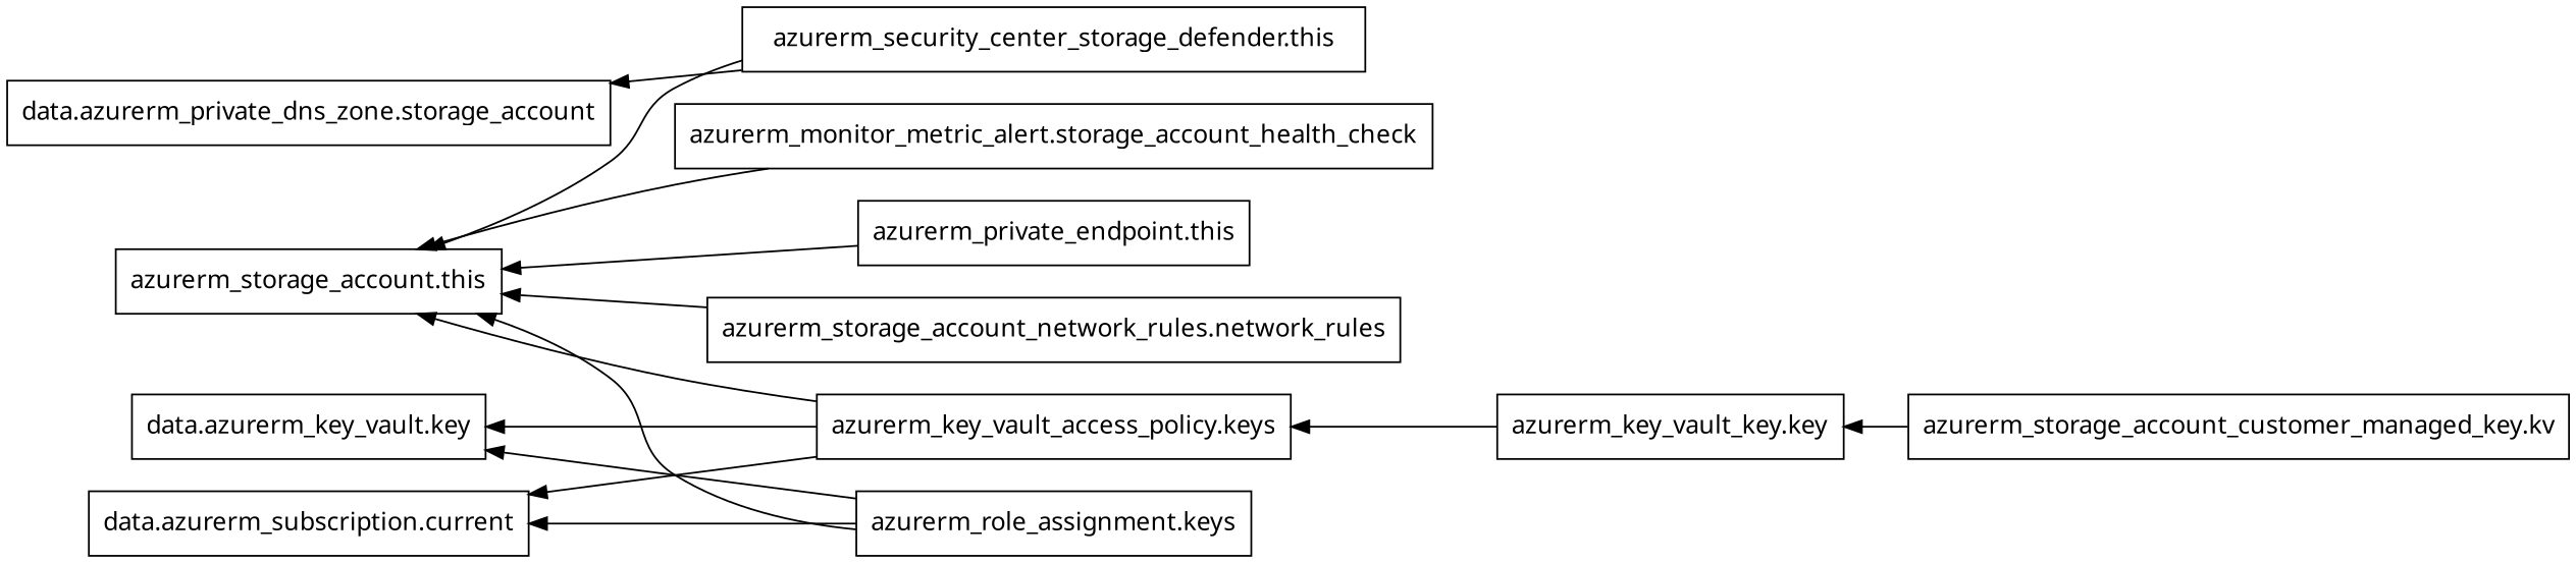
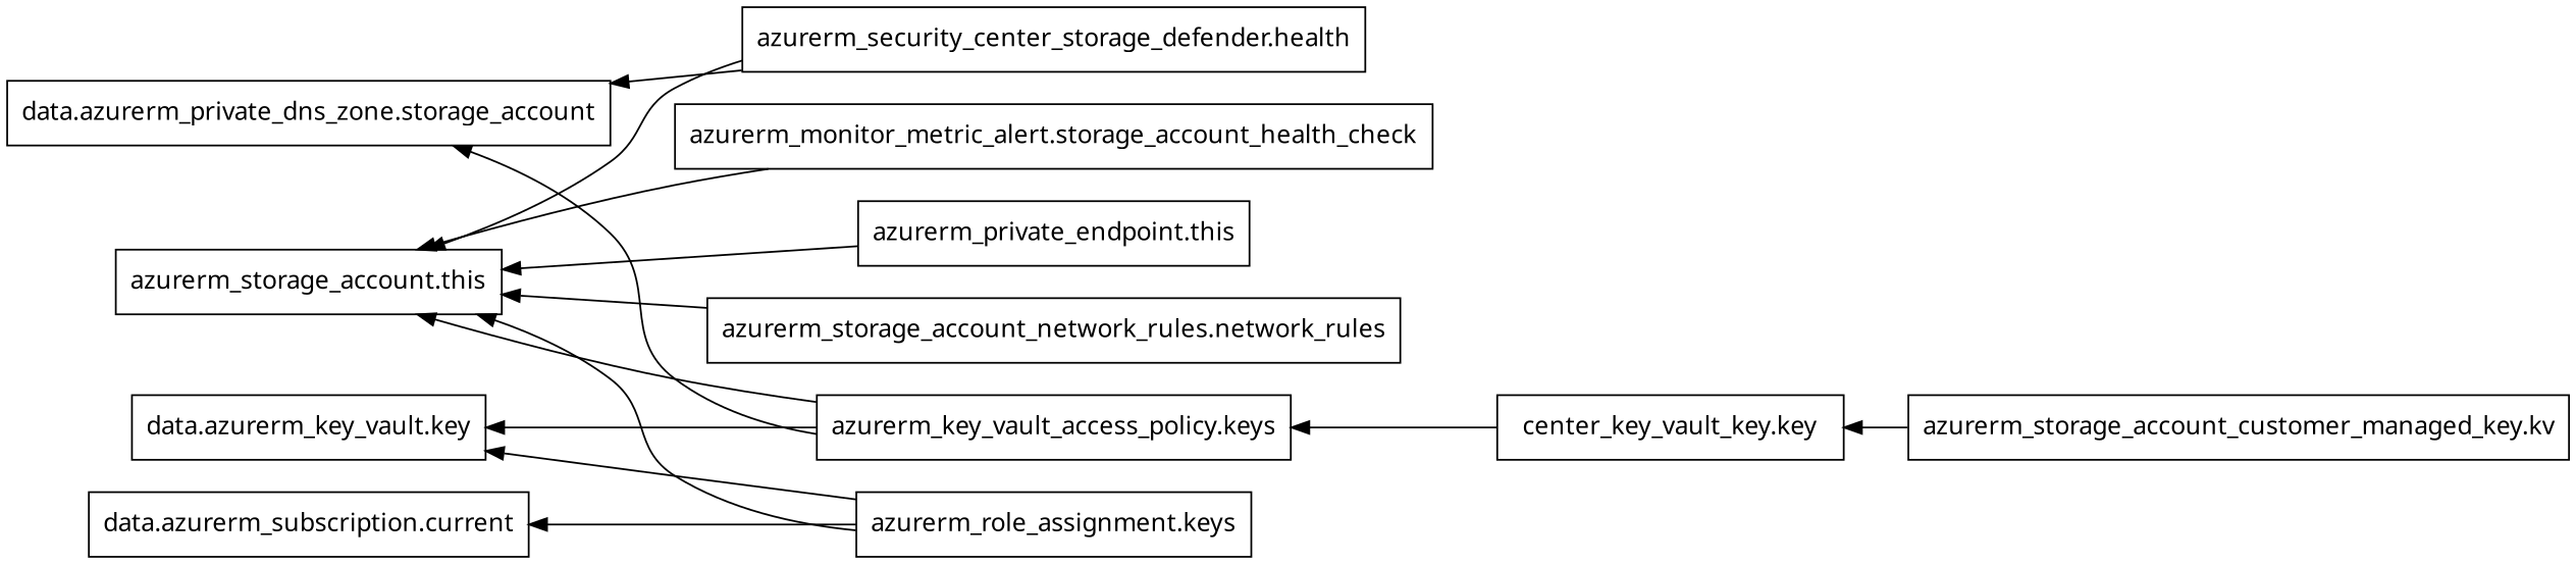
  digraph {
    rankdir=RL
    node [fontname="sans-serif" shape=rect]
    n1 [label="data.azurerm_key_vault.key"]
    n2 [label="data.azurerm_private_dns_zone.storage_account"]
    n3 [label="data.azurerm_subscription.current"]
    n4 [label="azurerm_key_vault_access_policy.keys"]
    n5 [label="azurerm_storage_account.this"]
-   n6 [label="azurerm_key_vault_key.key"]
+   n6 [label="center_key_vault_key.key"]
    n7 [label="azurerm_monitor_metric_alert.storage_account_health_check"]
    n8 [label="azurerm_private_endpoint.this"]
    n9 [label="azurerm_role_assignment.keys"]
-   n10 [label="azurerm_security_center_storage_defender.this"]
+   n10 [label="azurerm_security_center_storage_defender.health"]
    n11 [label="azurerm_storage_account_customer_managed_key.kv"]
    n12 [label="azurerm_storage_account_network_rules.network_rules"]
    n4 -> n1
-   n4 -> n3
+   n4 -> n2
    n4 -> n5
    n6 -> n4
    n7 -> n5
    n8 -> n5
    n9 -> n1
    n9 -> n3
    n9 -> n5
    n10 -> n2
    n10 -> n5
    n11 -> n6
    n12 -> n5
  }
